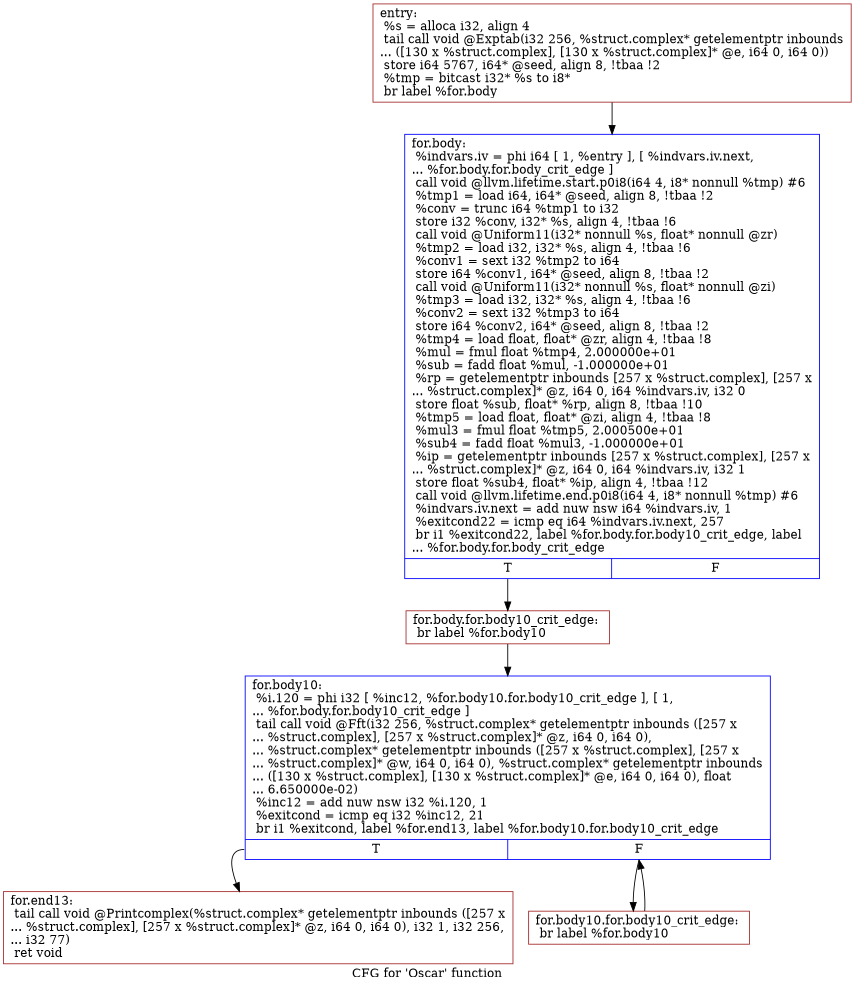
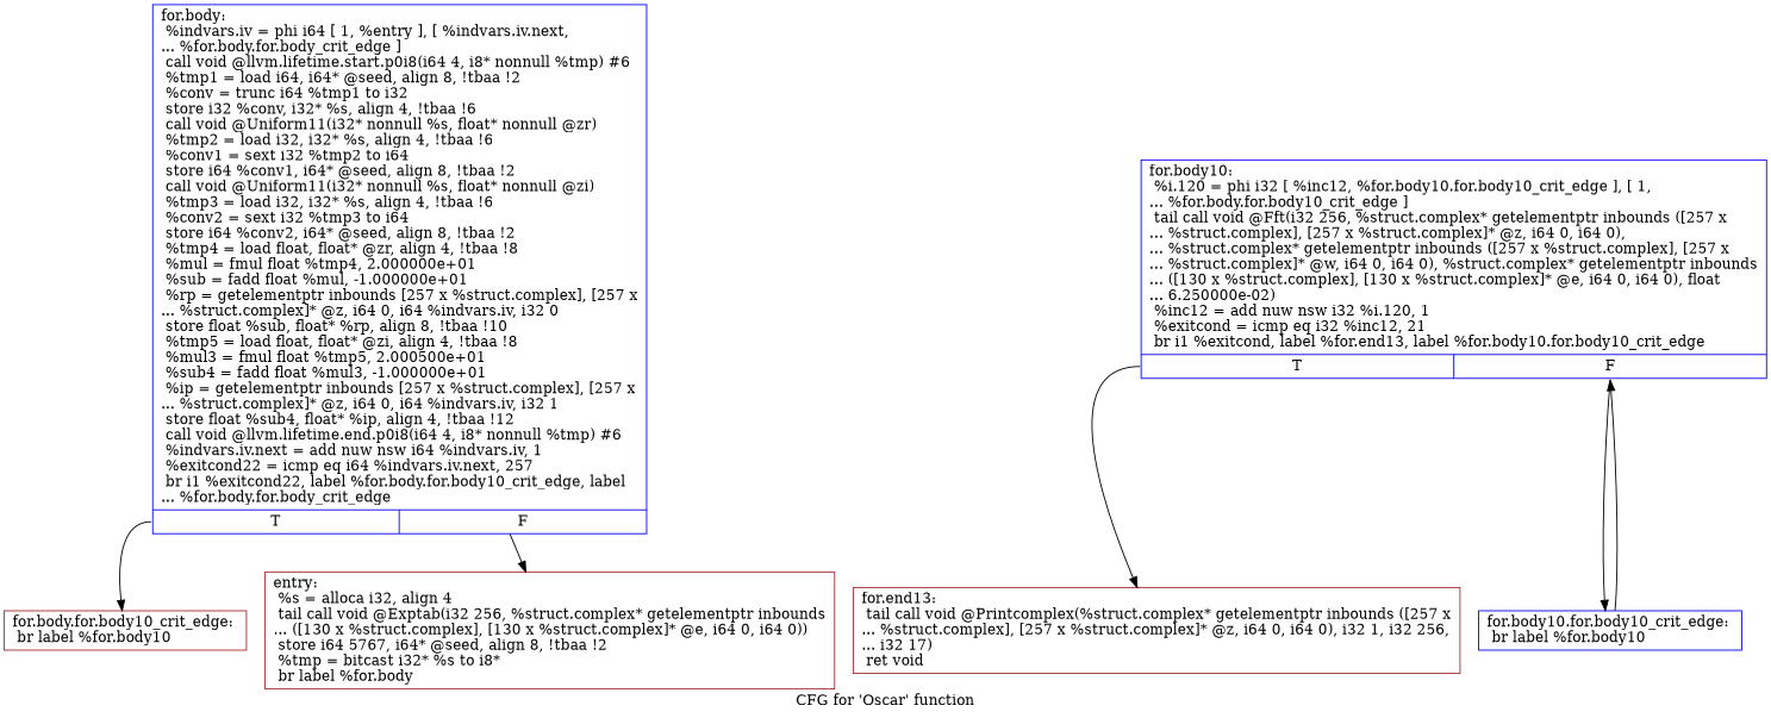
  digraph {
    label="CFG for 'Oscar' function"
    node [color=brown shape=record]
    n1 [label="{entry:\l  %s = alloca i32, align 4\l  tail call void @Exptab(i32 256, %struct.complex* getelementptr inbounds\l... ([130 x %struct.complex], [130 x %struct.complex]* @e, i64 0, i64 0))\l  store i64 5767, i64* @seed, align 8, !tbaa !2\l  %tmp = bitcast i32* %s to i8*\l  br label %for.body\l}"]
    n2 [color=blue label="{for.body:                                         \l  %indvars.iv = phi i64 [ 1, %entry ], [ %indvars.iv.next,\l... %for.body.for.body_crit_edge ]\l  call void @llvm.lifetime.start.p0i8(i64 4, i8* nonnull %tmp) #6\l  %tmp1 = load i64, i64* @seed, align 8, !tbaa !2\l  %conv = trunc i64 %tmp1 to i32\l  store i32 %conv, i32* %s, align 4, !tbaa !6\l  call void @Uniform11(i32* nonnull %s, float* nonnull @zr)\l  %tmp2 = load i32, i32* %s, align 4, !tbaa !6\l  %conv1 = sext i32 %tmp2 to i64\l  store i64 %conv1, i64* @seed, align 8, !tbaa !2\l  call void @Uniform11(i32* nonnull %s, float* nonnull @zi)\l  %tmp3 = load i32, i32* %s, align 4, !tbaa !6\l  %conv2 = sext i32 %tmp3 to i64\l  store i64 %conv2, i64* @seed, align 8, !tbaa !2\l  %tmp4 = load float, float* @zr, align 4, !tbaa !8\l  %mul = fmul float %tmp4, 2.000000e+01\l  %sub = fadd float %mul, -1.000000e+01\l  %rp = getelementptr inbounds [257 x %struct.complex], [257 x\l... %struct.complex]* @z, i64 0, i64 %indvars.iv, i32 0\l  store float %sub, float* %rp, align 8, !tbaa !10\l  %tmp5 = load float, float* @zi, align 4, !tbaa !8\l  %mul3 = fmul float %tmp5, 2.000500e+01\l  %sub4 = fadd float %mul3, -1.000000e+01\l  %ip = getelementptr inbounds [257 x %struct.complex], [257 x\l... %struct.complex]* @z, i64 0, i64 %indvars.iv, i32 1\l  store float %sub4, float* %ip, align 4, !tbaa !12\l  call void @llvm.lifetime.end.p0i8(i64 4, i8* nonnull %tmp) #6\l  %indvars.iv.next = add nuw nsw i64 %indvars.iv, 1\l  %exitcond22 = icmp eq i64 %indvars.iv.next, 257\l  br i1 %exitcond22, label %for.body.for.body10_crit_edge, label\l... %for.body.for.body_crit_edge\l|{<s0>T|<s1>F}}"]
    n3 [label="{for.body.for.body10_crit_edge:                    \l  br label %for.body10\l}"]
-   n4 [color=blue label="{for.body10:                                       \l  %i.120 = phi i32 [ %inc12, %for.body10.for.body10_crit_edge ], [ 1,\l... %for.body.for.body10_crit_edge ]\l  tail call void @Fft(i32 256, %struct.complex* getelementptr inbounds ([257 x\l... %struct.complex], [257 x %struct.complex]* @z, i64 0, i64 0),\l... %struct.complex* getelementptr inbounds ([257 x %struct.complex], [257 x\l... %struct.complex]* @w, i64 0, i64 0), %struct.complex* getelementptr inbounds\l... ([130 x %struct.complex], [130 x %struct.complex]* @e, i64 0, i64 0), float\l... 6.650000e-02)\l  %inc12 = add nuw nsw i32 %i.120, 1\l  %exitcond = icmp eq i32 %inc12, 21\l  br i1 %exitcond, label %for.end13, label %for.body10.for.body10_crit_edge\l|{<s0>T|<s1>F}}"]
-   n5 [label="{for.end13:                                        \l  tail call void @Printcomplex(%struct.complex* getelementptr inbounds ([257 x\l... %struct.complex], [257 x %struct.complex]* @z, i64 0, i64 0), i32 1, i32 256,\l... i32 77)\l  ret void\l}"]
-   n6 [label="{for.body10.for.body10_crit_edge:                  \l  br label %for.body10\l}"]
-   n1 -> n2
+   n4 [color=blue label="{for.body10:                                       \l  %i.120 = phi i32 [ %inc12, %for.body10.for.body10_crit_edge ], [ 1,\l... %for.body.for.body10_crit_edge ]\l  tail call void @Fft(i32 256, %struct.complex* getelementptr inbounds ([257 x\l... %struct.complex], [257 x %struct.complex]* @z, i64 0, i64 0),\l... %struct.complex* getelementptr inbounds ([257 x %struct.complex], [257 x\l... %struct.complex]* @w, i64 0, i64 0), %struct.complex* getelementptr inbounds\l... ([130 x %struct.complex], [130 x %struct.complex]* @e, i64 0, i64 0), float\l... 6.250000e-02)\l  %inc12 = add nuw nsw i32 %i.120, 1\l  %exitcond = icmp eq i32 %inc12, 21\l  br i1 %exitcond, label %for.end13, label %for.body10.for.body10_crit_edge\l|{<s0>T|<s1>F}}"]
+   n5 [label="{for.end13:                                        \l  tail call void @Printcomplex(%struct.complex* getelementptr inbounds ([257 x\l... %struct.complex], [257 x %struct.complex]* @z, i64 0, i64 0), i32 1, i32 256,\l... i32 17)\l  ret void\l}"]
+   n6 [color=blue label="{for.body10.for.body10_crit_edge:                  \l  br label %for.body10\l}"]
+   n2 -> n1
    n2 -> n3 [tailport=s0]
-   n3 -> n4
    n4 -> n5 [tailport=s0]
    n4 -> n6 [tailport=s1]
    n6 -> n4
  }
